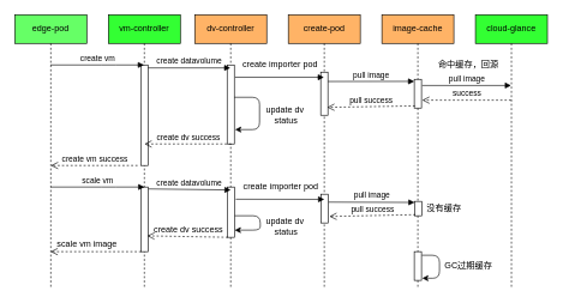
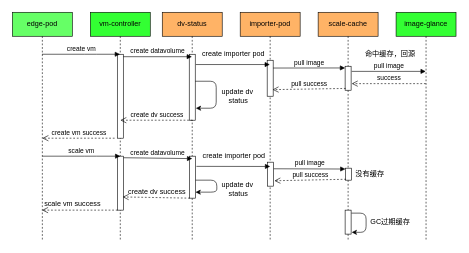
  <mxCell id="0" />
  <mxCell id="1" parent="0" />
  <mxCell id="2" value="edge-pod" style="shape=umlLifeline;perimeter=lifelinePerimeter;whiteSpace=wrap;html=1;container=1;collapsible=0;recursiveResize=0;outlineConnect=0;fillColor=#66FF66;" vertex="1" parent="1"><mxGeometry x="20" y="20" width="100" height="380" as="geometry" /></mxCell>
  <mxCell id="3" value="vm-controller" style="shape=umlLifeline;perimeter=lifelinePerimeter;whiteSpace=wrap;html=1;container=1;collapsible=0;recursiveResize=0;outlineConnect=0;fillColor=#33FF33;" vertex="1" parent="1"><mxGeometry x="150" y="20" width="100" height="380" as="geometry" /></mxCell>
  <mxCell id="4" value="" style="html=1;points=[];perimeter=orthogonalPerimeter;" vertex="1" parent="3"><mxGeometry x="45" y="70" width="10" height="140" as="geometry" /></mxCell>
- <mxCell id="5" value="dv-controller" style="shape=umlLifeline;perimeter=lifelinePerimeter;whiteSpace=wrap;html=1;container=1;collapsible=0;recursiveResize=0;outlineConnect=0;fillColor=#FFB366;" vertex="1" parent="1"><mxGeometry x="270" y="20" width="100" height="380" as="geometry" /></mxCell>
+ <mxCell id="5" value="dv-status" style="shape=umlLifeline;perimeter=lifelinePerimeter;whiteSpace=wrap;html=1;container=1;collapsible=0;recursiveResize=0;outlineConnect=0;fillColor=#FFB366;" vertex="1" parent="1"><mxGeometry x="270" y="20" width="100" height="380" as="geometry" /></mxCell>
  <mxCell id="6" value="" style="html=1;points=[];perimeter=orthogonalPerimeter;" vertex="1" parent="5"><mxGeometry x="45" y="70" width="10" height="110" as="geometry" /></mxCell>
  <mxCell id="7" value="" style="endArrow=classic;html=1;edgeStyle=orthogonalEdgeStyle;" edge="1" parent="5" source="6"><mxGeometry width="50" height="50" relative="1" as="geometry"><mxPoint x="50" y="160" as="sourcePoint" /><mxPoint x="56" y="160" as="targetPoint" /><Array as="points"><mxPoint x="90" y="115" /><mxPoint x="90" y="160" /></Array></mxGeometry></mxCell>
- <mxCell id="8" value="create-pod" style="shape=umlLifeline;perimeter=lifelinePerimeter;whiteSpace=wrap;html=1;container=1;collapsible=0;recursiveResize=0;outlineConnect=0;fillColor=#FFB366;" vertex="1" parent="1"><mxGeometry x="400" y="20" width="100" height="380" as="geometry" /></mxCell>
+ <mxCell id="8" value="importer-pod" style="shape=umlLifeline;perimeter=lifelinePerimeter;whiteSpace=wrap;html=1;container=1;collapsible=0;recursiveResize=0;outlineConnect=0;fillColor=#FFB366;" vertex="1" parent="1"><mxGeometry x="400" y="20" width="100" height="380" as="geometry" /></mxCell>
  <mxCell id="9" value="" style="html=1;points=[];perimeter=orthogonalPerimeter;" vertex="1" parent="8"><mxGeometry x="45" y="80" width="10" height="60" as="geometry" /></mxCell>
- <mxCell id="10" value="image-cache" style="shape=umlLifeline;perimeter=lifelinePerimeter;whiteSpace=wrap;html=1;container=1;collapsible=0;recursiveResize=0;outlineConnect=0;fillColor=#FFB366;" vertex="1" parent="1"><mxGeometry x="530" y="20" width="100" height="380" as="geometry" /></mxCell>
+ <mxCell id="10" value="scale-cache" style="shape=umlLifeline;perimeter=lifelinePerimeter;whiteSpace=wrap;html=1;container=1;collapsible=0;recursiveResize=0;outlineConnect=0;fillColor=#FFB366;" vertex="1" parent="1"><mxGeometry x="530" y="20" width="100" height="380" as="geometry" /></mxCell>
  <mxCell id="11" value="" style="html=1;points=[];perimeter=orthogonalPerimeter;" vertex="1" parent="10"><mxGeometry x="45" y="90" width="10" height="40" as="geometry" /></mxCell>
  <mxCell id="12" value="" style="html=1;points=[];perimeter=orthogonalPerimeter;" vertex="1" parent="10"><mxGeometry x="45" y="330" width="10" height="40" as="geometry" /></mxCell>
- <mxCell id="13" value="cloud-glance" style="shape=umlLifeline;perimeter=lifelinePerimeter;whiteSpace=wrap;html=1;container=1;collapsible=0;recursiveResize=0;outlineConnect=0;fillColor=#33FF33;" vertex="1" parent="1"><mxGeometry x="660" y="20" width="100" height="380" as="geometry" /></mxCell>
+ <mxCell id="13" value="image-glance" style="shape=umlLifeline;perimeter=lifelinePerimeter;whiteSpace=wrap;html=1;container=1;collapsible=0;recursiveResize=0;outlineConnect=0;fillColor=#33FF33;" vertex="1" parent="1"><mxGeometry x="660" y="20" width="100" height="380" as="geometry" /></mxCell>
  <mxCell id="14" value="create vm" style="html=1;verticalAlign=bottom;endArrow=block;" edge="1" parent="1" source="2" target="3"><mxGeometry width="80" relative="1" as="geometry"><mxPoint x="70" y="90" as="sourcePoint" /><mxPoint x="150" y="90" as="targetPoint" /><Array as="points"><mxPoint x="150" y="90" /></Array></mxGeometry></mxCell>
  <mxCell id="15" value="create datavolume" style="html=1;verticalAlign=bottom;endArrow=block;exitX=1;exitY=0.029;exitDx=0;exitDy=0;exitPerimeter=0;" edge="1" parent="1" source="4" target="5"><mxGeometry width="80" relative="1" as="geometry"><mxPoint x="220" y="110" as="sourcePoint" /><mxPoint x="300" y="94" as="targetPoint" /><Array as="points" /></mxGeometry></mxCell>
  <mxCell id="16" value="" style="html=1;verticalAlign=bottom;endArrow=block;exitX=1.1;exitY=0.156;exitDx=0;exitDy=0;exitPerimeter=0;" edge="1" parent="1" source="6" target="8"><mxGeometry x="0.205" y="22" width="80" relative="1" as="geometry"><mxPoint x="320" y="130" as="sourcePoint" /><mxPoint x="437" y="130" as="targetPoint" /><Array as="points" /><mxPoint as="offset" /></mxGeometry></mxCell>
  <mxCell id="17" value="pull image" style="html=1;verticalAlign=bottom;endArrow=block;entryX=0;entryY=0.071;entryDx=0;entryDy=0;entryPerimeter=0;" edge="1" parent="1" target="11"><mxGeometry relative="1" as="geometry"><mxPoint x="455" y="113" as="sourcePoint" /></mxGeometry></mxCell>
  <mxCell id="18" value="pull success" style="html=1;verticalAlign=bottom;endArrow=open;dashed=1;endSize=8;exitX=0.1;exitY=0.925;exitDx=0;exitDy=0;exitPerimeter=0;entryX=0.9;entryY=0.817;entryDx=0;entryDy=0;entryPerimeter=0;" edge="1" parent="1" source="11" target="9"><mxGeometry relative="1" as="geometry"><mxPoint x="570" y="160" as="sourcePoint" /><mxPoint x="460" y="158" as="targetPoint" /><Array as="points" /></mxGeometry></mxCell>
  <mxCell id="19" value="pull image" style="html=1;verticalAlign=bottom;endArrow=block;exitX=1.1;exitY=0.214;exitDx=0;exitDy=0;exitPerimeter=0;" edge="1" parent="1" source="11" target="13"><mxGeometry relative="1" as="geometry"><mxPoint x="584" y="120" as="sourcePoint" /><mxPoint x="700" y="120" as="targetPoint" /></mxGeometry></mxCell>
  <mxCell id="20" value="命中缓存，回源" style="text;html=1;align=center;verticalAlign=middle;resizable=0;points=[];autosize=1;" vertex="1" parent="1"><mxGeometry x="600" y="80" width="100" height="20" as="geometry" /></mxCell>
  <mxCell id="21" value="success" style="html=1;verticalAlign=bottom;endArrow=open;dashed=1;endSize=8;" edge="1" parent="1" source="13"><mxGeometry relative="1" as="geometry"><mxPoint x="700" y="120" as="sourcePoint" /><mxPoint x="586" y="139" as="targetPoint" /></mxGeometry></mxCell>
  <mxCell id="22" value="create importer pod&amp;nbsp;" style="text;html=1;align=center;verticalAlign=middle;resizable=0;points=[];autosize=1;" vertex="1" parent="1"><mxGeometry x="330" y="80" width="120" height="20" as="geometry" /></mxCell>
  <mxCell id="23" value="update dv&lt;br&gt;&amp;nbsp;status" style="text;html=1;align=center;verticalAlign=middle;resizable=0;points=[];autosize=1;" vertex="1" parent="1"><mxGeometry x="360" y="145" width="70" height="30" as="geometry" /></mxCell>
  <mxCell id="24" value="create dv success" style="html=1;verticalAlign=bottom;endArrow=open;dashed=1;endSize=8;exitX=0.5;exitY=1;exitDx=0;exitDy=0;exitPerimeter=0;" edge="1" parent="1"><mxGeometry relative="1" as="geometry"><mxPoint x="320.5" y="200" as="sourcePoint" /><mxPoint x="200" y="200" as="targetPoint" /></mxGeometry></mxCell>
  <mxCell id="25" value="create vm success" style="html=1;verticalAlign=bottom;endArrow=open;dashed=1;endSize=8;exitX=0.5;exitY=1;exitDx=0;exitDy=0;exitPerimeter=0;" edge="1" parent="1"><mxGeometry relative="1" as="geometry"><mxPoint x="190.5" y="230" as="sourcePoint" /><mxPoint x="70" y="230" as="targetPoint" /></mxGeometry></mxCell>
  <mxCell id="26" value="" style="html=1;points=[];perimeter=orthogonalPerimeter;" vertex="1" parent="1"><mxGeometry x="195.5" y="260" width="10" height="90" as="geometry" /></mxCell>
  <mxCell id="27" value="" style="html=1;points=[];perimeter=orthogonalPerimeter;" vertex="1" parent="1"><mxGeometry x="315.5" y="260" width="10" height="70" as="geometry" /></mxCell>
  <mxCell id="28" value="" style="endArrow=classic;html=1;edgeStyle=orthogonalEdgeStyle;" edge="1" parent="1" source="27" target="27"><mxGeometry width="50" height="50" relative="1" as="geometry"><mxPoint x="60.5" y="320" as="sourcePoint" /><mxPoint x="326.5" y="350" as="targetPoint" /><Array as="points"><mxPoint x="361" y="300" /><mxPoint x="361" y="320" /></Array></mxGeometry></mxCell>
  <mxCell id="29" value="" style="html=1;points=[];perimeter=orthogonalPerimeter;" vertex="1" parent="1"><mxGeometry x="445.5" y="270" width="10" height="40" as="geometry" /></mxCell>
  <mxCell id="30" value="" style="html=1;points=[];perimeter=orthogonalPerimeter;" vertex="1" parent="1"><mxGeometry x="575.5" y="280" width="10" height="20" as="geometry" /></mxCell>
  <mxCell id="31" value="scale vm" style="html=1;verticalAlign=bottom;endArrow=block;" edge="1" parent="1"><mxGeometry width="80" relative="1" as="geometry"><mxPoint x="70" y="260" as="sourcePoint" /><mxPoint x="200" y="260" as="targetPoint" /><Array as="points"><mxPoint x="150.5" y="260" /></Array></mxGeometry></mxCell>
  <mxCell id="32" value="create datavolume" style="html=1;verticalAlign=bottom;endArrow=block;exitX=1;exitY=0.029;exitDx=0;exitDy=0;exitPerimeter=0;" edge="1" parent="1" source="26"><mxGeometry width="80" relative="1" as="geometry"><mxPoint x="220.5" y="280" as="sourcePoint" /><mxPoint x="320" y="264.06" as="targetPoint" /><Array as="points" /></mxGeometry></mxCell>
  <mxCell id="33" value="" style="html=1;verticalAlign=bottom;endArrow=block;" edge="1" parent="1"><mxGeometry x="0.205" y="22" width="80" relative="1" as="geometry"><mxPoint x="327" y="277" as="sourcePoint" /><mxPoint x="450" y="277.16" as="targetPoint" /><Array as="points" /><mxPoint as="offset" /></mxGeometry></mxCell>
  <mxCell id="34" value="pull image" style="html=1;verticalAlign=bottom;endArrow=block;entryX=0;entryY=0.071;entryDx=0;entryDy=0;entryPerimeter=0;" edge="1" parent="1" target="30"><mxGeometry relative="1" as="geometry"><mxPoint x="456" y="281" as="sourcePoint" /></mxGeometry></mxCell>
  <mxCell id="35" value="pull success" style="html=1;verticalAlign=bottom;endArrow=open;dashed=1;endSize=8;exitX=0.1;exitY=0.925;exitDx=0;exitDy=0;exitPerimeter=0;" edge="1" parent="1" source="30"><mxGeometry relative="1" as="geometry"><mxPoint x="570.5" y="330" as="sourcePoint" /><mxPoint x="457" y="301" as="targetPoint" /><Array as="points" /></mxGeometry></mxCell>
  <mxCell id="36" value="create importer pod&amp;nbsp;" style="text;html=1;align=center;verticalAlign=middle;resizable=0;points=[];autosize=1;" vertex="1" parent="1"><mxGeometry x="330.5" y="250" width="120" height="20" as="geometry" /></mxCell>
  <mxCell id="37" value="update dv&lt;br&gt;&amp;nbsp;status" style="text;html=1;align=center;verticalAlign=middle;resizable=0;points=[];autosize=1;" vertex="1" parent="1"><mxGeometry x="360" y="300" width="70" height="30" as="geometry" /></mxCell>
  <mxCell id="38" value="" style="html=1;verticalAlign=bottom;endArrow=open;dashed=1;endSize=8;exitX=0.5;exitY=1;exitDx=0;exitDy=0;exitPerimeter=0;entryX=-0.014;entryY=0.9;entryDx=0;entryDy=0;entryPerimeter=0;" edge="1" parent="1"><mxGeometry x="0.344" y="-40" relative="1" as="geometry"><mxPoint x="316" y="330" as="sourcePoint" /><mxPoint x="203.96" y="328" as="targetPoint" /><mxPoint as="offset" /></mxGeometry></mxCell>
  <mxCell id="39" value="" style="html=1;verticalAlign=bottom;endArrow=open;dashed=1;endSize=8;exitX=0.5;exitY=1;exitDx=0;exitDy=0;exitPerimeter=0;" edge="1" parent="1" target="2"><mxGeometry x="0.178" y="-60" relative="1" as="geometry"><mxPoint x="195.5" y="350" as="sourcePoint" /><mxPoint x="75" y="350" as="targetPoint" /><mxPoint as="offset" /></mxGeometry></mxCell>
  <mxCell id="40" value="没有缓存" style="text;html=1;align=center;verticalAlign=middle;resizable=0;points=[];autosize=1;" vertex="1" parent="1"><mxGeometry x="585.5" y="280" width="60" height="20" as="geometry" /></mxCell>
  <mxCell id="41" value="create dv success" style="text;html=1;align=center;verticalAlign=middle;resizable=0;points=[];autosize=1;" vertex="1" parent="1"><mxGeometry x="205.5" y="310" width="110" height="20" as="geometry" /></mxCell>
- <mxCell id="42" value="scale vm image" style="text;html=1;align=center;verticalAlign=middle;resizable=0;points=[];autosize=1;" vertex="1" parent="1"><mxGeometry x="65" y="330" width="110" height="20" as="geometry" /></mxCell>
+ <mxCell id="42" value="scale vm success" style="text;html=1;align=center;verticalAlign=middle;resizable=0;points=[];autosize=1;" vertex="1" parent="1"><mxGeometry x="65" y="330" width="110" height="20" as="geometry" /></mxCell>
  <mxCell id="43" value="" style="endArrow=classic;html=1;edgeStyle=orthogonalEdgeStyle;entryX=1.1;entryY=0.925;entryDx=0;entryDy=0;entryPerimeter=0;" edge="1" parent="1" target="12"><mxGeometry width="50" height="50" relative="1" as="geometry"><mxPoint x="585.5" y="355" as="sourcePoint" /><mxPoint x="586.5" y="400" as="targetPoint" /><Array as="points"><mxPoint x="610" y="355" /><mxPoint x="610" y="387" /></Array></mxGeometry></mxCell>
  <mxCell id="44" value="GC过期缓存" style="text;html=1;align=center;verticalAlign=middle;resizable=0;points=[];autosize=1;" vertex="1" parent="1"><mxGeometry x="610" y="360" width="80" height="20" as="geometry" /></mxCell>
